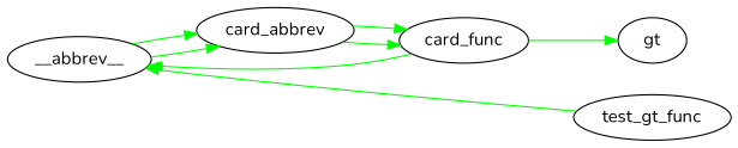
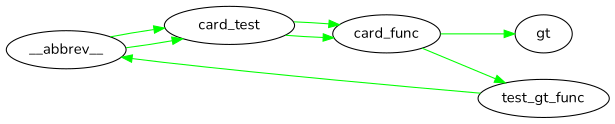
  digraph {
    fontname=Nunito
    rankdir=LR
    node [fontname=Nunito]
    edge [color=green fontname=Nunito]
    n1 [label=__abbrev__]
    test_gt_func
-   card_abbrev
+   card_abbrev [label=card_test]
    n4 [label=card_func]
    gt
    n1 -> card_abbrev
    n1 -> card_abbrev
    test_gt_func -> n1
    card_abbrev -> n4
    card_abbrev -> n4
-   n4 -> n1
+   n4 -> test_gt_func
    n4 -> gt
  }
